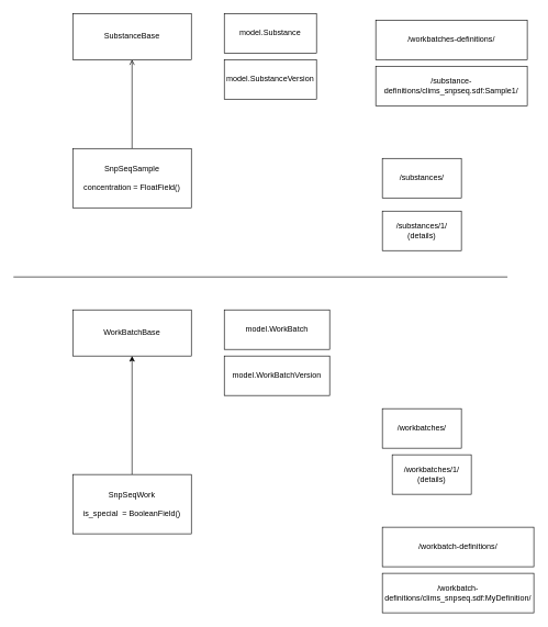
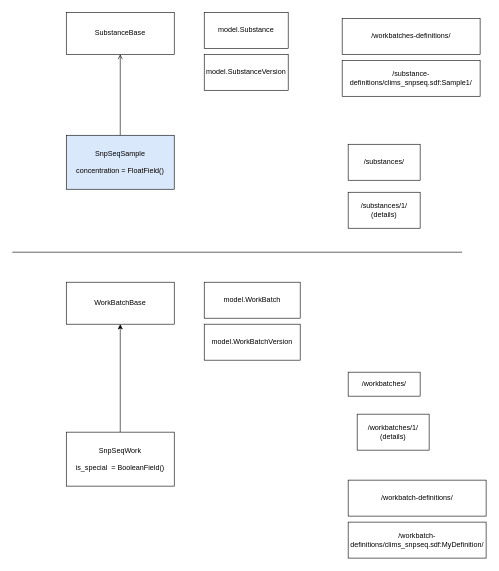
  <mxCell id="0" />
  <mxCell id="1" parent="0" />
  <mxCell id="2" value="SubstanceBase" style="rounded=0;whiteSpace=wrap;html=1;" vertex="1" parent="1"><mxGeometry x="110" y="20" width="180" height="70" as="geometry" /></mxCell>
  <mxCell id="3" value="model.Substance" style="rounded=0;whiteSpace=wrap;html=1;" vertex="1" parent="1"><mxGeometry x="340" y="20" width="140" height="60" as="geometry" /></mxCell>
  <mxCell id="4" value="model.SubstanceVersion" style="rounded=0;whiteSpace=wrap;html=1;" vertex="1" parent="1"><mxGeometry x="340" y="90" width="140" height="60" as="geometry" /></mxCell>
  <mxCell id="5" style="edgeStyle=orthogonalEdgeStyle;rounded=0;orthogonalLoop=1;jettySize=auto;html=1;endArrow=open;" edge="1" parent="1" source="6" target="2"><mxGeometry relative="1" as="geometry" /></mxCell>
- <mxCell id="6" value="SnpSeqSample&lt;br&gt;&lt;br&gt;concentration = FloatField()" style="rounded=0;whiteSpace=wrap;html=1;" vertex="1" parent="1"><mxGeometry x="110" y="225" width="180" height="90" as="geometry" /></mxCell>
+ <mxCell id="6" value="SnpSeqSample&lt;br&gt;&lt;br&gt;concentration = FloatField()" style="rounded=0;whiteSpace=wrap;html=1;fillColor=#dae8fc;" vertex="1" parent="1"><mxGeometry x="110" y="225" width="180" height="90" as="geometry" /></mxCell>
  <mxCell id="7" value="/substances/" style="rounded=0;whiteSpace=wrap;html=1;" vertex="1" parent="1"><mxGeometry x="580" y="240" width="120" height="60" as="geometry" /></mxCell>
  <mxCell id="8" value="/substances/1/&lt;br&gt;(details)" style="rounded=0;whiteSpace=wrap;html=1;" vertex="1" parent="1"><mxGeometry x="580" y="320" width="120" height="60" as="geometry" /></mxCell>
  <mxCell id="9" value="WorkBatchBase" style="rounded=0;whiteSpace=wrap;html=1;" vertex="1" parent="1"><mxGeometry x="110" y="470" width="180" height="70" as="geometry" /></mxCell>
  <mxCell id="10" value="model.WorkBatch" style="rounded=0;whiteSpace=wrap;html=1;" vertex="1" parent="1"><mxGeometry x="340" y="470" width="160" height="60" as="geometry" /></mxCell>
  <mxCell id="11" value="model.WorkBatchVersion" style="rounded=0;whiteSpace=wrap;html=1;" vertex="1" parent="1"><mxGeometry x="340" y="540" width="160" height="60" as="geometry" /></mxCell>
  <mxCell id="12" style="edgeStyle=orthogonalEdgeStyle;rounded=0;orthogonalLoop=1;jettySize=auto;html=1;" edge="1" parent="1" source="13" target="9"><mxGeometry relative="1" as="geometry" /></mxCell>
  <mxCell id="13" value="SnpSeqWork&lt;br&gt;&lt;br&gt;is_special&amp;nbsp; = BooleanField()" style="rounded=0;whiteSpace=wrap;html=1;" vertex="1" parent="1"><mxGeometry x="110" y="720" width="180" height="90" as="geometry" /></mxCell>
- <mxCell id="14" value="/workbatches/" style="rounded=0;whiteSpace=wrap;html=1;" vertex="1" parent="1"><mxGeometry x="580" y="620" width="120" height="60" as="geometry" /></mxCell>
+ <mxCell id="14" value="/workbatches/" style="rounded=0;whiteSpace=wrap;html=1;" vertex="1" parent="1"><mxGeometry x="580" y="620" width="120" height="40" as="geometry" /></mxCell>
  <mxCell id="15" value="/workbatches/1/&lt;br&gt;(details)" style="rounded=0;whiteSpace=wrap;html=1;" vertex="1" parent="1"><mxGeometry x="595" y="690" width="120" height="60" as="geometry" /></mxCell>
  <mxCell id="16" value="" style="endArrow=none;html=1;" edge="1" parent="1"><mxGeometry width="50" height="50" relative="1" as="geometry"><mxPoint x="20" y="420" as="sourcePoint" /><mxPoint x="770" y="420" as="targetPoint" /></mxGeometry></mxCell>
  <mxCell id="17" value="/workbatch-definitions/" style="rounded=0;whiteSpace=wrap;html=1;" vertex="1" parent="1"><mxGeometry x="580" y="800" width="230" height="60" as="geometry" /></mxCell>
  <mxCell id="18" value="/workbatch-definitions/clims_snpseq.sdf:MyDefinition/" style="rounded=0;whiteSpace=wrap;html=1;" vertex="1" parent="1"><mxGeometry x="580" y="870" width="230" height="60" as="geometry" /></mxCell>
  <mxCell id="19" value="/workbatches-definitions/" style="rounded=0;whiteSpace=wrap;html=1;" vertex="1" parent="1"><mxGeometry x="570" y="30" width="230" height="60" as="geometry" /></mxCell>
  <mxCell id="20" value="/substance-definitions/clims_snpseq.sdf:Sample1/" style="rounded=0;whiteSpace=wrap;html=1;" vertex="1" parent="1"><mxGeometry x="570" y="100" width="230" height="60" as="geometry" /></mxCell>
